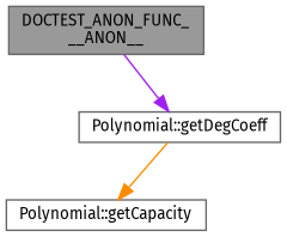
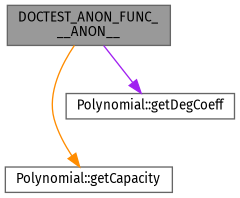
  digraph {
    fontname="Fira Sans"
    rankdir=TB
    node [color=grey40 fillcolor=white fontname="Fira Sans" fontsize=10 shape=box style=filled]
    edge [fontname="Fira Sans" fontsize=10 labelfontname=Helvetica labelfontsize=10 style=solid]
    n1 [color=gray40 fillcolor=grey60 fontcolor=black height=0.2 label="DOCTEST_ANON_FUNC_\l__ANON__" width=0.4]
    n2 [height=0.2 label="Polynomial::getCapacity" width=0.4]
    n3 [height=0.2 label="Polynomial::getDegCoeff" width=0.4]
-   n3 -> n2 [color=darkorange]
+   n1 -> n2 [color=darkorange]
    n1 -> n3 [color=purple]
  }
